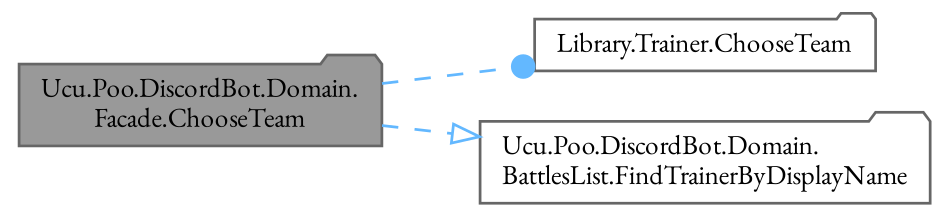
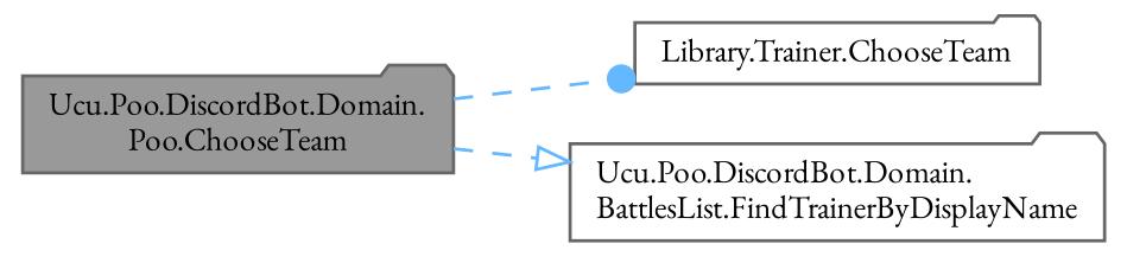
  digraph {
    rankdir=LR
    fontname="EB Garamond"
    node [color=grey40 fillcolor=white fontname="EB Garamond" fontsize=10 shape=folder style=filled]
    edge [color=steelblue1 fontname="EB Garamond" fontsize=10 labelfontname=Helvetica labelfontsize=10 style=dashed]
-   n1 [color=gray40 fillcolor=grey60 fontcolor=black height=0.2 label="Ucu.Poo.DiscordBot.Domain.\lFacade.ChooseTeam" width=0.4]
+   n1 [color=gray40 fillcolor=grey60 fontcolor=black height=0.2 label="Ucu.Poo.DiscordBot.Domain.\lPoo.ChooseTeam" width=0.4]
    n2 [height=0.2 label="Library.Trainer.ChooseTeam" width=0.4]
    n3 [height=0.2 label="Ucu.Poo.DiscordBot.Domain.\lBattlesList.FindTrainerByDisplayName" width=0.4]
    n1 -> n2 [arrowhead=dot]
    n1 -> n3 [arrowhead=onormal]
  }
